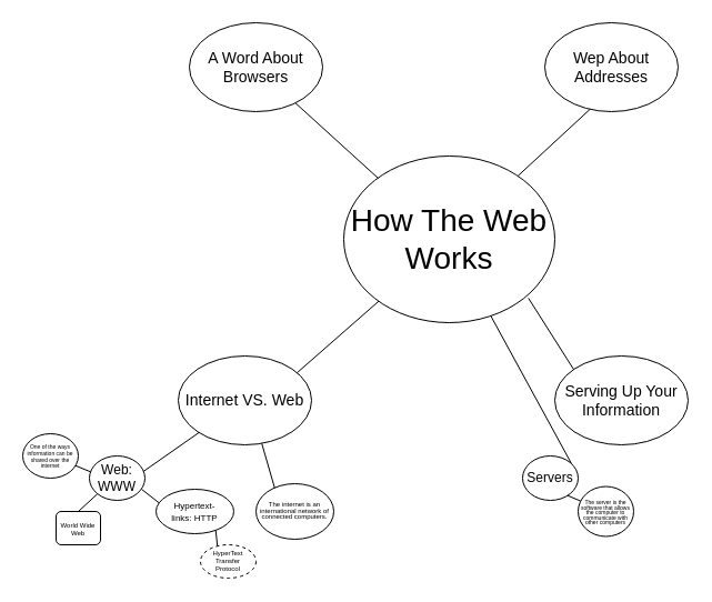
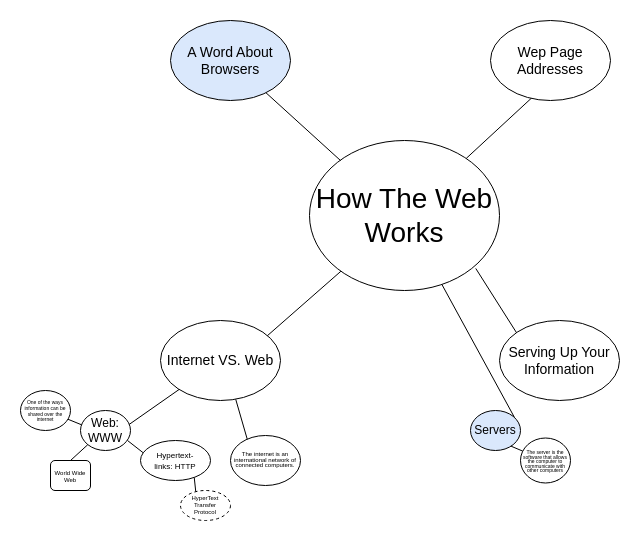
  <mxCell id="0" />
  <mxCell id="1" parent="0" />
  <mxCell id="2" value="&lt;font style=&quot;font-size: 28px;&quot;&gt;How The Web Works&lt;/font&gt;" style="ellipse;whiteSpace=wrap;html=1;" parent="1" vertex="1"><mxGeometry x="309" y="140" width="190" height="150" as="geometry" /></mxCell>
  <mxCell id="3" value="" style="endArrow=none;html=1;rounded=0;" parent="1" target="2" edge="1"><mxGeometry width="50" height="50" relative="1" as="geometry"><mxPoint x="250" y="350" as="sourcePoint" /><mxPoint x="330" y="270" as="targetPoint" /><Array as="points" /></mxGeometry></mxCell>
  <mxCell id="4" value="&lt;font style=&quot;font-size: 14px;&quot;&gt;Internet VS. Web&lt;/font&gt;" style="ellipse;whiteSpace=wrap;html=1;" parent="1" vertex="1"><mxGeometry x="160" y="320" width="120" height="80" as="geometry" /></mxCell>
  <mxCell id="5" value="" style="endArrow=none;html=1;rounded=0;entryX=0.875;entryY=0.853;entryDx=0;entryDy=0;entryPerimeter=0;" parent="1" target="2" edge="1"><mxGeometry width="50" height="50" relative="1" as="geometry"><mxPoint x="540" y="370" as="sourcePoint" /><mxPoint x="480" y="270" as="targetPoint" /><Array as="points" /></mxGeometry></mxCell>
  <mxCell id="6" value="&lt;font style=&quot;font-size: 14px;&quot;&gt;Serving Up Your Information&lt;/font&gt;" style="ellipse;whiteSpace=wrap;html=1;" parent="1" vertex="1"><mxGeometry x="499" y="320" width="120" height="80" as="geometry" /></mxCell>
  <mxCell id="7" value="" style="endArrow=none;html=1;rounded=0;" parent="1" source="9" edge="1"><mxGeometry width="50" height="50" relative="1" as="geometry"><mxPoint x="260" y="90" as="sourcePoint" /><mxPoint x="340" y="160" as="targetPoint" /><Array as="points" /></mxGeometry></mxCell>
  <mxCell id="8" value="" style="endArrow=none;html=1;rounded=0;" parent="1" target="9" edge="1"><mxGeometry width="50" height="50" relative="1" as="geometry"><mxPoint x="260" y="90" as="sourcePoint" /><mxPoint x="340" y="160" as="targetPoint" /><Array as="points" /></mxGeometry></mxCell>
- <mxCell id="9" value="&lt;font style=&quot;font-size: 14px;&quot;&gt;A Word About Browsers&lt;/font&gt;" style="ellipse;whiteSpace=wrap;html=1;" parent="1" vertex="1"><mxGeometry x="170" y="20" width="120" height="80" as="geometry" /></mxCell>
+ <mxCell id="9" value="&lt;font style=&quot;font-size: 14px;&quot;&gt;A Word About Browsers&lt;/font&gt;" style="ellipse;whiteSpace=wrap;html=1;fillColor=#dae8fc;" parent="1" vertex="1"><mxGeometry x="170" y="20" width="120" height="80" as="geometry" /></mxCell>
  <mxCell id="10" value="" style="endArrow=none;html=1;rounded=0;" parent="1" source="2" edge="1"><mxGeometry width="50" height="50" relative="1" as="geometry"><mxPoint x="460" y="160" as="sourcePoint" /><mxPoint x="550" y="80" as="targetPoint" /><Array as="points" /></mxGeometry></mxCell>
- <mxCell id="11" value="&lt;font style=&quot;font-size: 14px;&quot;&gt;Wep About Addresses&lt;/font&gt;" style="ellipse;whiteSpace=wrap;html=1;" parent="1" vertex="1"><mxGeometry x="490" y="20" width="120" height="80" as="geometry" /></mxCell>
+ <mxCell id="11" value="&lt;font style=&quot;font-size: 14px;&quot;&gt;Wep Page Addresses&lt;/font&gt;" style="ellipse;whiteSpace=wrap;html=1;" parent="1" vertex="1"><mxGeometry x="490" y="20" width="120" height="80" as="geometry" /></mxCell>
  <mxCell id="12" value="" style="endArrow=none;html=1;rounded=0;" parent="1" target="4" edge="1"><mxGeometry width="50" height="50" relative="1" as="geometry"><mxPoint x="120" y="430" as="sourcePoint" /><mxPoint x="170" y="380" as="targetPoint" /><Array as="points"><mxPoint x="120" y="430" /></Array></mxGeometry></mxCell>
  <mxCell id="13" value="Web: WWW" style="ellipse;whiteSpace=wrap;html=1;" parent="1" vertex="1"><mxGeometry x="80" y="410" width="50" height="40" as="geometry" /></mxCell>
  <mxCell id="14" value="&lt;p style=&quot;line-height: 80%;&quot;&gt;&lt;font style=&quot;font-size: 8px;&quot;&gt;Hypertext-&lt;br&gt;links: HTTP&lt;/font&gt;&lt;/p&gt;" style="ellipse;whiteSpace=wrap;html=1;" parent="1" vertex="1"><mxGeometry x="140" y="440" width="70" height="40" as="geometry" /></mxCell>
  <mxCell id="15" value="" style="endArrow=none;html=1;rounded=0;exitX=0.037;exitY=0.305;exitDx=0;exitDy=0;entryX=0.941;entryY=0.751;entryDx=0;entryDy=0;entryPerimeter=0;exitPerimeter=0;" parent="1" source="14" edge="1" target="13"><mxGeometry width="50" height="50" relative="1" as="geometry"><mxPoint x="160" y="440" as="sourcePoint" /><mxPoint x="180" y="390" as="targetPoint" /><Array as="points" /></mxGeometry></mxCell>
  <mxCell id="16" value="&lt;p style=&quot;line-height: 40%;&quot;&gt;&lt;span style=&quot;font-size: 6px;&quot;&gt;World Wide&lt;br&gt;Web&lt;br&gt;&lt;/span&gt;&lt;/p&gt;" style="whiteSpace=wrap;html=1;rounded=1;" parent="1" vertex="1"><mxGeometry x="50" y="460" width="40" height="30" as="geometry" /></mxCell>
  <mxCell id="17" value="" style="endArrow=none;html=1;rounded=0;exitX=0.5;exitY=0;exitDx=0;exitDy=0;entryX=0;entryY=1;entryDx=0;entryDy=0;" parent="1" source="16" target="13" edge="1"><mxGeometry width="50" height="50" relative="1" as="geometry"><mxPoint x="50" y="470" as="sourcePoint" /><mxPoint x="89" y="440" as="targetPoint" /><Array as="points" /></mxGeometry></mxCell>
  <mxCell id="18" value="&lt;p style=&quot;line-height: 120%; font-size: 6px;&quot;&gt;&lt;font style=&quot;font-size: 6px;&quot;&gt;HyperText&lt;br&gt;Transfer&lt;br&gt;Protoco&lt;/font&gt;&lt;span style=&quot;font-size: 6px;&quot;&gt;l&lt;/span&gt;&lt;/p&gt;" style="ellipse;whiteSpace=wrap;html=1;dashed=1;" vertex="1" parent="1"><mxGeometry x="180" y="490" width="50" height="30" as="geometry" /></mxCell>
  <mxCell id="19" value="" style="endArrow=none;html=1;rounded=0;exitX=0.305;exitY=0.037;exitDx=0;exitDy=0;entryX=0.768;entryY=0.929;entryDx=0;entryDy=0;exitPerimeter=0;entryPerimeter=0;" edge="1" parent="1" source="18" target="14"><mxGeometry width="50" height="50" relative="1" as="geometry"><mxPoint x="163" y="490" as="sourcePoint" /><mxPoint x="180" y="474" as="targetPoint" /><Array as="points" /></mxGeometry></mxCell>
  <mxCell id="20" value="" style="endArrow=none;html=1;rounded=0;entryX=0.627;entryY=0.986;entryDx=0;entryDy=0;entryPerimeter=0;" edge="1" parent="1" target="4"><mxGeometry width="50" height="50" relative="1" as="geometry"><mxPoint x="250" y="450" as="sourcePoint" /><mxPoint x="237.5" y="390" as="targetPoint" /><Array as="points" /></mxGeometry></mxCell>
  <mxCell id="21" value="&lt;p style=&quot;line-height: 90%; font-size: 6px;&quot;&gt;&lt;font style=&quot;font-size: 6px;&quot;&gt;The internet is an international network of connected computers&lt;/font&gt;.&lt;/p&gt;" style="ellipse;whiteSpace=wrap;html=1;" vertex="1" parent="1"><mxGeometry x="230" y="435" width="70" height="50" as="geometry" /></mxCell>
  <mxCell id="22" value="" style="endArrow=none;html=1;rounded=0;exitX=0.022;exitY=0.358;exitDx=0;exitDy=0;exitPerimeter=0;" edge="1" parent="1" source="24"><mxGeometry width="50" height="50" relative="1" as="geometry"><mxPoint x="80" y="432" as="sourcePoint" /><mxPoint x="50" y="400" as="targetPoint" /><Array as="points" /></mxGeometry></mxCell>
  <mxCell id="23" value="" style="endArrow=none;html=1;rounded=0;exitX=0.022;exitY=0.358;exitDx=0;exitDy=0;exitPerimeter=0;" edge="1" parent="1" source="13" target="24"><mxGeometry width="50" height="50" relative="1" as="geometry"><mxPoint x="81" y="424" as="sourcePoint" /><mxPoint x="50" y="400" as="targetPoint" /><Array as="points" /></mxGeometry></mxCell>
  <mxCell id="24" value="&lt;p style=&quot;line-height: 30%;&quot;&gt;&lt;font style=&quot;font-size: 5px;&quot;&gt;&lt;font style=&quot;font-size: 5px;&quot;&gt;&lt;font style=&quot;font-size: 5px;&quot;&gt;One of the ways information can be shared over the interne&lt;/font&gt;&lt;span style=&quot;&quot;&gt;t&lt;/span&gt;&lt;/font&gt;&lt;/font&gt;&lt;/p&gt;" style="ellipse;whiteSpace=wrap;html=1;" vertex="1" parent="1"><mxGeometry x="20" y="390" width="50" height="40" as="geometry" /></mxCell>
- <mxCell id="25" value="Servers" style="ellipse;whiteSpace=wrap;html=1;" vertex="1" parent="1"><mxGeometry x="470" y="410" width="50" height="40" as="geometry" /></mxCell>
+ <mxCell id="25" value="Servers" style="ellipse;whiteSpace=wrap;html=1;fillColor=#dae8fc;" vertex="1" parent="1"><mxGeometry x="470" y="410" width="50" height="40" as="geometry" /></mxCell>
  <mxCell id="26" value="" style="endArrow=none;html=1;rounded=0;exitX=0.878;exitY=0.17;exitDx=0;exitDy=0;exitPerimeter=0;" edge="1" parent="1" source="25" target="2"><mxGeometry width="50" height="50" relative="1" as="geometry"><mxPoint x="510" y="420" as="sourcePoint" /><mxPoint x="560" y="370" as="targetPoint" /></mxGeometry></mxCell>
  <mxCell id="27" value="" style="endArrow=none;html=1;rounded=0;entryX=0.811;entryY=0.892;entryDx=0;entryDy=0;entryPerimeter=0;" edge="1" parent="1" source="29" target="25"><mxGeometry width="50" height="50" relative="1" as="geometry"><mxPoint x="520" y="460" as="sourcePoint" /><mxPoint x="540" y="420" as="targetPoint" /></mxGeometry></mxCell>
  <mxCell id="28" value="" style="endArrow=none;html=1;rounded=0;entryX=0.751;entryY=0.941;entryDx=0;entryDy=0;entryPerimeter=0;" edge="1" parent="1" target="29"><mxGeometry width="50" height="50" relative="1" as="geometry"><mxPoint x="520" y="460" as="sourcePoint" /><mxPoint x="508" y="448" as="targetPoint" /></mxGeometry></mxCell>
  <mxCell id="29" value="&lt;p style=&quot;line-height: 20%;&quot;&gt;&lt;font style=&quot;font-size: 5px;&quot;&gt;The server is the software that allows the computer to communicate with other computers&lt;/font&gt;&lt;/p&gt;" style="ellipse;whiteSpace=wrap;html=1;" vertex="1" parent="1"><mxGeometry x="520" y="437.5" width="50" height="45" as="geometry" /></mxCell>
